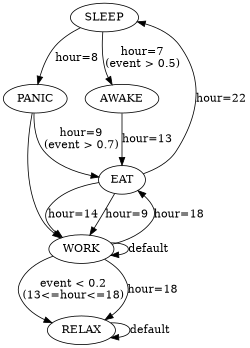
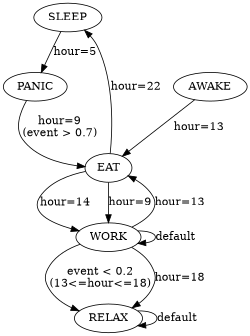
  digraph {
    SLEEP
    AWAKE
    PANIC
    EAT
    WORK
    RELAX
-   SLEEP -> AWAKE [label="hour=7\n(event > 0.5)"]
-   SLEEP -> PANIC [label="hour=8"]
+   SLEEP -> PANIC [label="hour=5"]
    AWAKE -> EAT [label="hour=13"]
    PANIC -> EAT [label="hour=9\n(event > 0.7)"]
-   PANIC -> WORK
    EAT -> SLEEP [label="hour=22"]
    EAT -> WORK [label="hour=14"]
    EAT -> WORK [label="hour=9"]
-   WORK -> EAT [label="hour=18"]
+   WORK -> EAT [label="hour=13"]
    WORK -> WORK [label=default]
    WORK -> RELAX [label="event < 0.2\n(13<=hour<=18)"]
    WORK -> RELAX [label="hour=18"]
    RELAX -> RELAX [label=default]
  }
